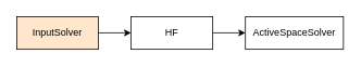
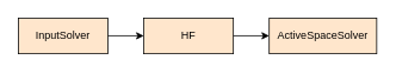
  <mxCell id="0" />
  <mxCell id="1" parent="0" />
  <mxCell id="2" value="InputSolver" style="rounded=0;whiteSpace=wrap;html=1;fillColor=#ffe6cc;" vertex="1" parent="1"><mxGeometry x="20" y="20" width="100" height="40" as="geometry" /></mxCell>
  <mxCell id="3" value="" style="endArrow=classic;html=1;" edge="1" parent="1"><mxGeometry width="50" height="50" relative="1" as="geometry"><mxPoint x="120" y="39.75" as="sourcePoint" /><mxPoint x="160" y="39.75" as="targetPoint" /></mxGeometry></mxCell>
- <mxCell id="4" value="HF" style="rounded=0;whiteSpace=wrap;html=1;" vertex="1" parent="1"><mxGeometry x="160" y="20" width="100" height="40" as="geometry" /></mxCell>
+ <mxCell id="4" value="HF" style="rounded=0;whiteSpace=wrap;html=1;fillColor=#ffe6cc;" vertex="1" parent="1"><mxGeometry x="160" y="20" width="100" height="40" as="geometry" /></mxCell>
  <mxCell id="5" value="" style="endArrow=classic;html=1;" edge="1" parent="1"><mxGeometry width="50" height="50" relative="1" as="geometry"><mxPoint x="260" y="39.75" as="sourcePoint" /><mxPoint x="300" y="39.75" as="targetPoint" /></mxGeometry></mxCell>
- <mxCell id="6" value="ActiveSpaceSolver" style="rounded=0;whiteSpace=wrap;html=1;" vertex="1" parent="1"><mxGeometry x="300" y="20" width="120" height="40" as="geometry" /></mxCell>
+ <mxCell id="6" value="ActiveSpaceSolver" style="rounded=0;whiteSpace=wrap;html=1;fillColor=#ffe6cc;" vertex="1" parent="1"><mxGeometry x="300" y="20" width="120" height="40" as="geometry" /></mxCell>
